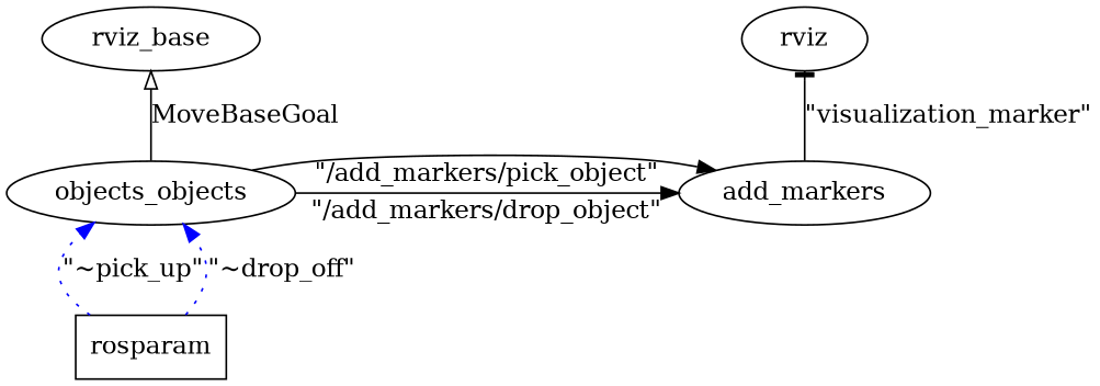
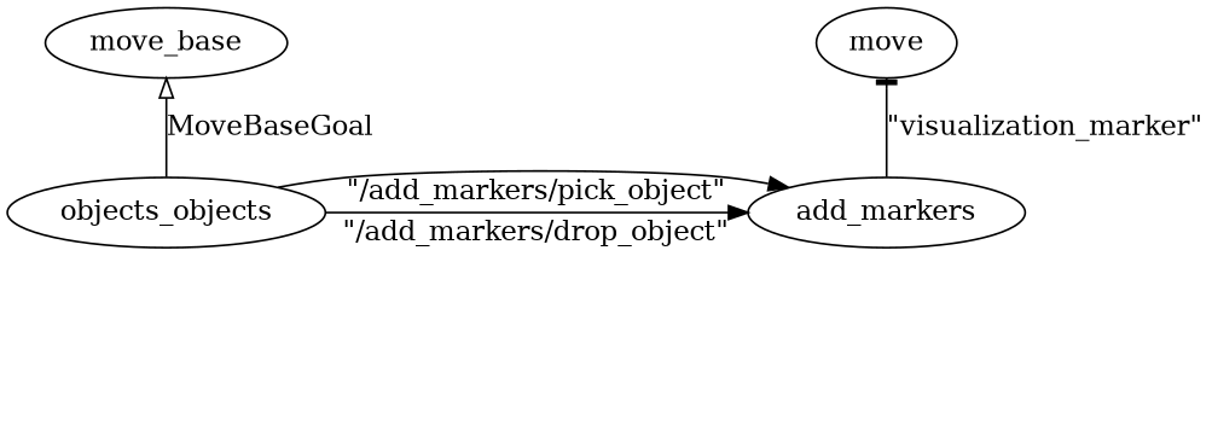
  digraph {
    rankdir=BT
    n1 [label=objects_objects]
    add_markers
-   move_base [label=rviz_base]
-   rviz [style=box]
-   rosparam [shape=box]
+   move_base
+   rviz [style=box label=move]
    subgraph sub_1 {
      rank=same
      n1
      add_markers
    }
    n1 -> add_markers [label="\"/add_markers/pick_object\""]
    n1 -> add_markers [label="\"/add_markers/drop_object\""]
    n1 -> move_base [arrowhead=empty label=MoveBaseGoal]
    add_markers -> rviz [arrowhead=tee label="\"visualization_marker\""]
-   rosparam -> n1 [color=blue label="\"~pick_up\"" style=dotted]
-   rosparam -> n1 [color=blue label="\"~drop_off\"" style=dotted]
  }
